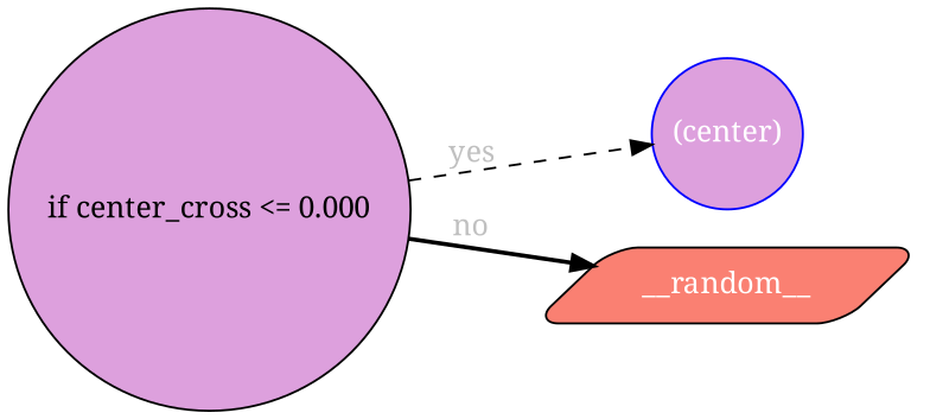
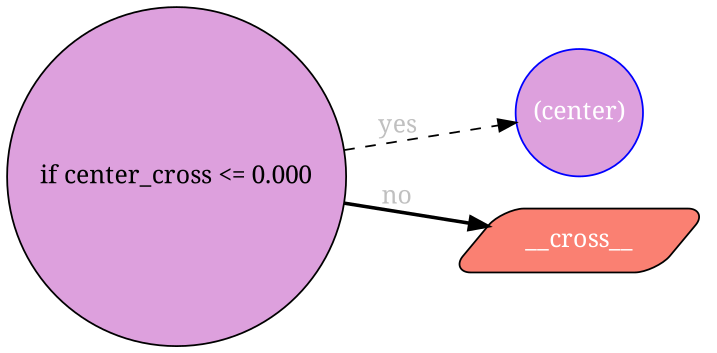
  digraph {
    rankdir=LR
    fontname="Noto Serif"
    node [color=black fillcolor=plum fontname="Noto Serif" shape=circle style="filled, rounded" fontcolor=white]
    edge [fontcolor=gray fontname="Noto Serif"]
    n1 [height=0.5 label="if center_cross <= 0.000" width=2.6528 fontcolor=""]
    n2 [color=blue height=0.5 label="(center)" width=0.98611]
-   n3 [fillcolor=salmon height=0.5 label=__random__ shape=parallelogram width=1.3611]
+   n3 [fillcolor=salmon height=0.5 label=__cross__ shape=parallelogram width=1.3611]
    n1 -> n2 [label=yes style=dashed]
    n1 -> n3 [label=no style=bold]
  }
